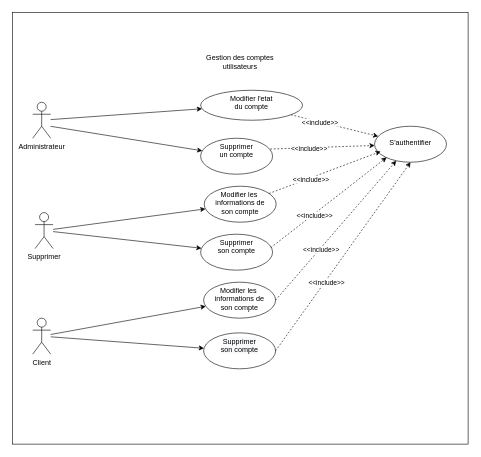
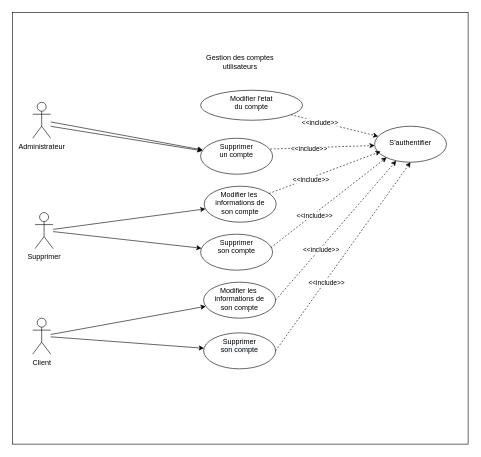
  <mxCell id="0" />
  <mxCell id="1" parent="0" />
  <mxCell id="2" value="" style="rounded=0;whiteSpace=wrap;html=1;" vertex="1" parent="1"><mxGeometry x="20" y="20" width="760" height="720" as="geometry" /></mxCell>
- <mxCell id="3" value="" style="rounded=0;orthogonalLoop=1;jettySize=auto;html=1;" edge="1" parent="1" source="4" target="8"><mxGeometry relative="1" as="geometry" /></mxCell>
+ <mxCell id="3" value="" style="rounded=0;orthogonalLoop=1;jettySize=auto;html=1;" edge="1" parent="1" source="4" target="14"><mxGeometry relative="1" as="geometry" /></mxCell>
  <mxCell id="4" value="Administrateur" style="shape=umlActor;verticalLabelPosition=bottom;verticalAlign=top;html=1;outlineConnect=0;" vertex="1" parent="1"><mxGeometry x="54" y="170" width="30" height="60" as="geometry" /></mxCell>
  <mxCell id="5" value="Gestion des comptes&lt;br&gt;utilisateurs" style="text;html=1;strokeColor=none;fillColor=none;align=center;verticalAlign=middle;whiteSpace=wrap;rounded=0;" vertex="1" parent="1"><mxGeometry x="339" y="88" width="122" height="30" as="geometry" /></mxCell>
  <mxCell id="6" value="" style="edgeStyle=none;rounded=0;orthogonalLoop=1;jettySize=auto;html=1;strokeColor=default;dashed=1;" edge="1" parent="1" source="8" target="9"><mxGeometry relative="1" as="geometry" /></mxCell>
  <mxCell id="7" value="&amp;lt;&amp;lt;include&amp;gt;&amp;gt;" style="edgeLabel;html=1;align=center;verticalAlign=middle;resizable=0;points=[];" vertex="1" connectable="0" parent="6"><mxGeometry x="-0.326" y="-1" relative="1" as="geometry"><mxPoint as="offset" /></mxGeometry></mxCell>
  <mxCell id="8" value="Modifier l'etat&lt;br&gt;du compte" style="ellipse;whiteSpace=wrap;html=1;verticalAlign=top;" vertex="1" parent="1"><mxGeometry x="334" y="150" width="170" height="50" as="geometry" /></mxCell>
  <mxCell id="9" value="&lt;br&gt;S'authentifier" style="ellipse;whiteSpace=wrap;html=1;verticalAlign=top;" vertex="1" parent="1"><mxGeometry x="624" y="210" width="120" height="60" as="geometry" /></mxCell>
  <mxCell id="10" value="" style="edgeStyle=none;rounded=0;orthogonalLoop=1;jettySize=auto;html=1;strokeColor=default;exitX=0.084;exitY=0.264;exitDx=0;exitDy=0;exitPerimeter=0;" edge="1" parent="1" source="2" target="14"><mxGeometry relative="1" as="geometry" /></mxCell>
  <mxCell id="11" value="" style="edgeStyle=none;rounded=0;orthogonalLoop=1;jettySize=auto;html=1;strokeColor=default;" edge="1" parent="1" source="13" target="17"><mxGeometry relative="1" as="geometry" /></mxCell>
  <mxCell id="12" value="" style="edgeStyle=none;rounded=0;orthogonalLoop=1;jettySize=auto;html=1;strokeColor=default;" edge="1" parent="1" source="13" target="18"><mxGeometry relative="1" as="geometry" /></mxCell>
  <mxCell id="13" value="Supprimer" style="shape=umlActor;verticalLabelPosition=bottom;verticalAlign=top;html=1;" vertex="1" parent="1"><mxGeometry x="58" y="354" width="30" height="60" as="geometry" /></mxCell>
  <mxCell id="14" value="Supprimer&lt;br&gt;un compte" style="ellipse;whiteSpace=wrap;html=1;verticalAlign=top;" vertex="1" parent="1"><mxGeometry x="334" y="230" width="120" height="60" as="geometry" /></mxCell>
  <mxCell id="15" style="edgeStyle=none;rounded=0;orthogonalLoop=1;jettySize=auto;html=1;strokeColor=default;dashed=1;exitX=0.967;exitY=0.3;exitDx=0;exitDy=0;exitPerimeter=0;" edge="1" parent="1" source="14" target="9"><mxGeometry relative="1" as="geometry"><mxPoint x="464.04" y="482" as="sourcePoint" /><mxPoint x="684" y="310" as="targetPoint" /></mxGeometry></mxCell>
  <mxCell id="16" value="&amp;lt;&amp;lt;include&amp;gt;&amp;gt;" style="edgeLabel;html=1;align=center;verticalAlign=middle;resizable=0;points=[];" vertex="1" connectable="0" parent="15"><mxGeometry x="-0.267" y="-2" relative="1" as="geometry"><mxPoint as="offset" /></mxGeometry></mxCell>
  <mxCell id="17" value="Modifier les&amp;nbsp;&lt;br&gt;informations de&lt;br&gt;son compte" style="ellipse;whiteSpace=wrap;html=1;verticalAlign=top;" vertex="1" parent="1"><mxGeometry x="340" y="310" width="120" height="60" as="geometry" /></mxCell>
  <mxCell id="18" value="Supprimer&lt;br&gt;son compte" style="ellipse;whiteSpace=wrap;html=1;verticalAlign=top;" vertex="1" parent="1"><mxGeometry x="334" y="390" width="120" height="60" as="geometry" /></mxCell>
  <mxCell id="19" style="edgeStyle=none;rounded=0;orthogonalLoop=1;jettySize=auto;html=1;strokeColor=default;dashed=1;" edge="1" parent="1" source="17"><mxGeometry relative="1" as="geometry"><mxPoint x="460.04" y="258" as="sourcePoint" /><mxPoint x="634.141" y="252.055" as="targetPoint" /></mxGeometry></mxCell>
  <mxCell id="20" value="&amp;lt;&amp;lt;include&amp;gt;&amp;gt;" style="edgeLabel;html=1;align=center;verticalAlign=middle;resizable=0;points=[];" vertex="1" connectable="0" parent="19"><mxGeometry x="-0.267" y="-2" relative="1" as="geometry"><mxPoint as="offset" /></mxGeometry></mxCell>
  <mxCell id="21" style="edgeStyle=none;rounded=0;orthogonalLoop=1;jettySize=auto;html=1;strokeColor=default;dashed=1;exitX=0.975;exitY=0.375;exitDx=0;exitDy=0;exitPerimeter=0;" edge="1" parent="1" source="18"><mxGeometry relative="1" as="geometry"><mxPoint x="470.04" y="268" as="sourcePoint" /><mxPoint x="644.141" y="262.055" as="targetPoint" /></mxGeometry></mxCell>
  <mxCell id="22" value="&amp;lt;&amp;lt;include&amp;gt;&amp;gt;" style="edgeLabel;html=1;align=center;verticalAlign=middle;resizable=0;points=[];" vertex="1" connectable="0" parent="21"><mxGeometry x="-0.267" y="-2" relative="1" as="geometry"><mxPoint as="offset" /></mxGeometry></mxCell>
  <mxCell id="23" value="" style="edgeStyle=none;rounded=0;orthogonalLoop=1;jettySize=auto;html=1;strokeColor=default;" edge="1" parent="1" source="25" target="26"><mxGeometry relative="1" as="geometry" /></mxCell>
  <mxCell id="24" value="" style="edgeStyle=none;rounded=0;orthogonalLoop=1;jettySize=auto;html=1;strokeColor=default;" edge="1" parent="1" source="25" target="27"><mxGeometry relative="1" as="geometry" /></mxCell>
  <mxCell id="25" value="Client" style="shape=umlActor;verticalLabelPosition=bottom;verticalAlign=top;html=1;" vertex="1" parent="1"><mxGeometry x="54" y="530" width="30" height="60" as="geometry" /></mxCell>
  <mxCell id="26" value="&lt;span&gt;Modifier les&amp;nbsp;&lt;/span&gt;&lt;br&gt;&lt;span&gt;informations de&lt;/span&gt;&lt;br&gt;&lt;span&gt;son compte&lt;/span&gt;" style="ellipse;whiteSpace=wrap;html=1;verticalAlign=top;" vertex="1" parent="1"><mxGeometry x="339" y="470" width="120" height="60" as="geometry" /></mxCell>
  <mxCell id="27" value="&lt;meta charset=&quot;utf-8&quot;&gt;&lt;span style=&quot;color: rgb(0, 0, 0); font-family: helvetica; font-size: 12px; font-style: normal; font-weight: 400; letter-spacing: normal; text-align: center; text-indent: 0px; text-transform: none; word-spacing: 0px; background-color: rgb(248, 249, 250); display: inline; float: none;&quot;&gt;Supprimer&lt;/span&gt;&lt;br style=&quot;color: rgb(0, 0, 0); font-family: helvetica; font-size: 12px; font-style: normal; font-weight: 400; letter-spacing: normal; text-align: center; text-indent: 0px; text-transform: none; word-spacing: 0px; background-color: rgb(248, 249, 250);&quot;&gt;&lt;span style=&quot;color: rgb(0, 0, 0); font-family: helvetica; font-size: 12px; font-style: normal; font-weight: 400; letter-spacing: normal; text-align: center; text-indent: 0px; text-transform: none; word-spacing: 0px; background-color: rgb(248, 249, 250); display: inline; float: none;&quot;&gt;son compte&lt;/span&gt;" style="ellipse;whiteSpace=wrap;html=1;verticalAlign=top;" vertex="1" parent="1"><mxGeometry x="339" y="554.5" width="120" height="60" as="geometry" /></mxCell>
  <mxCell id="28" style="edgeStyle=none;rounded=0;orthogonalLoop=1;jettySize=auto;html=1;strokeColor=default;dashed=1;exitX=1;exitY=0.5;exitDx=0;exitDy=0;" edge="1" parent="1" source="26" target="9"><mxGeometry relative="1" as="geometry"><mxPoint x="458.148" y="332.099" as="sourcePoint" /><mxPoint x="644.141" y="262.055" as="targetPoint" /></mxGeometry></mxCell>
  <mxCell id="29" value="&amp;lt;&amp;lt;include&amp;gt;&amp;gt;" style="edgeLabel;html=1;align=center;verticalAlign=middle;resizable=0;points=[];" vertex="1" connectable="0" parent="28"><mxGeometry x="-0.267" y="-2" relative="1" as="geometry"><mxPoint as="offset" /></mxGeometry></mxCell>
  <mxCell id="30" style="edgeStyle=none;rounded=0;orthogonalLoop=1;jettySize=auto;html=1;strokeColor=default;dashed=1;exitX=1;exitY=0.5;exitDx=0;exitDy=0;entryX=0.5;entryY=1;entryDx=0;entryDy=0;" edge="1" parent="1" source="27" target="9"><mxGeometry relative="1" as="geometry"><mxPoint x="468.148" y="342.099" as="sourcePoint" /><mxPoint x="654.141" y="272.055" as="targetPoint" /></mxGeometry></mxCell>
  <mxCell id="31" value="&amp;lt;&amp;lt;include&amp;gt;&amp;gt;" style="edgeLabel;html=1;align=center;verticalAlign=middle;resizable=0;points=[];" vertex="1" connectable="0" parent="30"><mxGeometry x="-0.267" y="-2" relative="1" as="geometry"><mxPoint as="offset" /></mxGeometry></mxCell>
